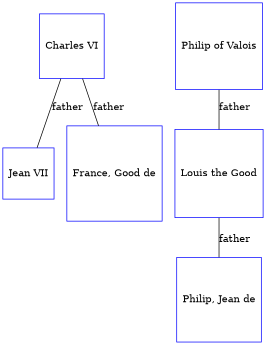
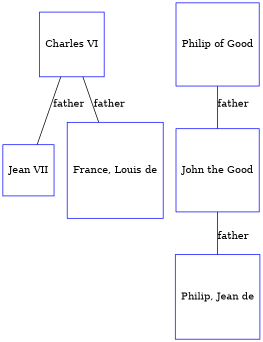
  digraph {
    node [color=blue regular=1 shape=box]
    edge [arrowsize=0.0 dir=none]
    n1 [label="Charles VI"]
    n2 [label="Jean VII"]
-   n3 [label="France, Good de"]
+   n3 [label="France, Louis de"]
    n4 [label="Philip, Jean de"]
-   n5 [label="Philip of Valois"]
-   n6 [label="Louis the Good"]
+   n5 [label="Philip of Good"]
+   n6 [label="John the Good"]
    n1 -> n2 [label=father]
    n1 -> n3 [label=father]
    n5 -> n6 [label=father]
    n6 -> n4 [label=father]
  }
